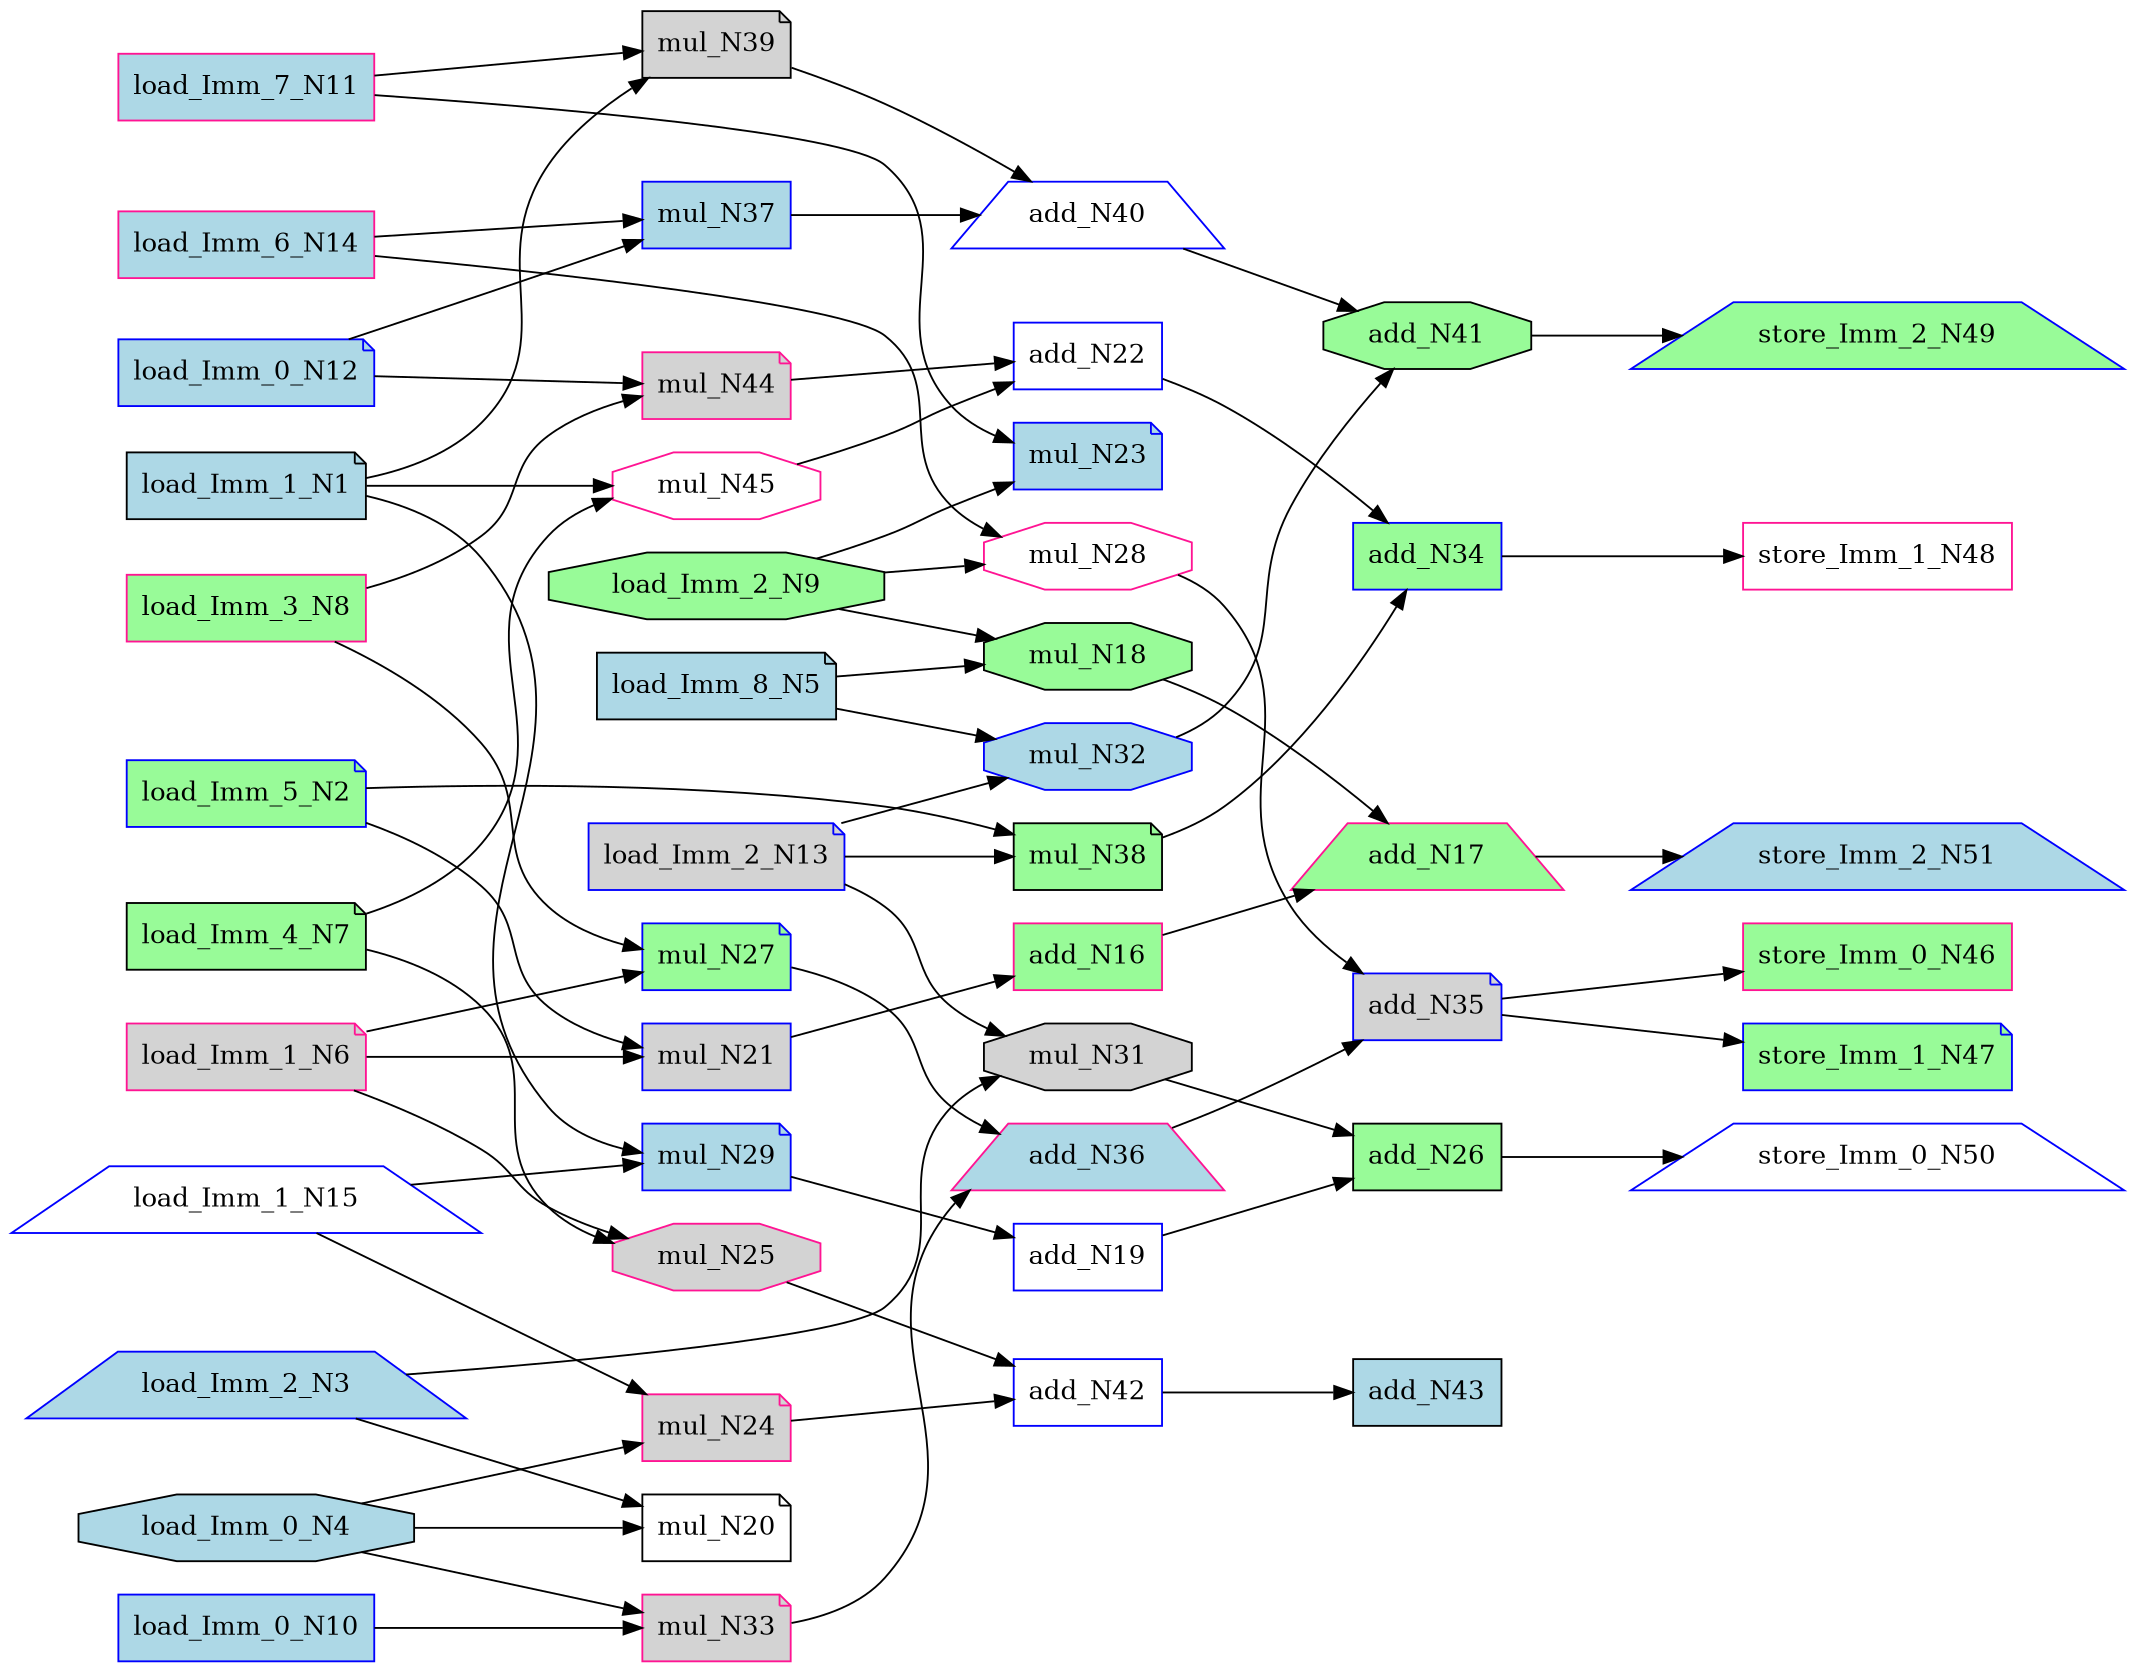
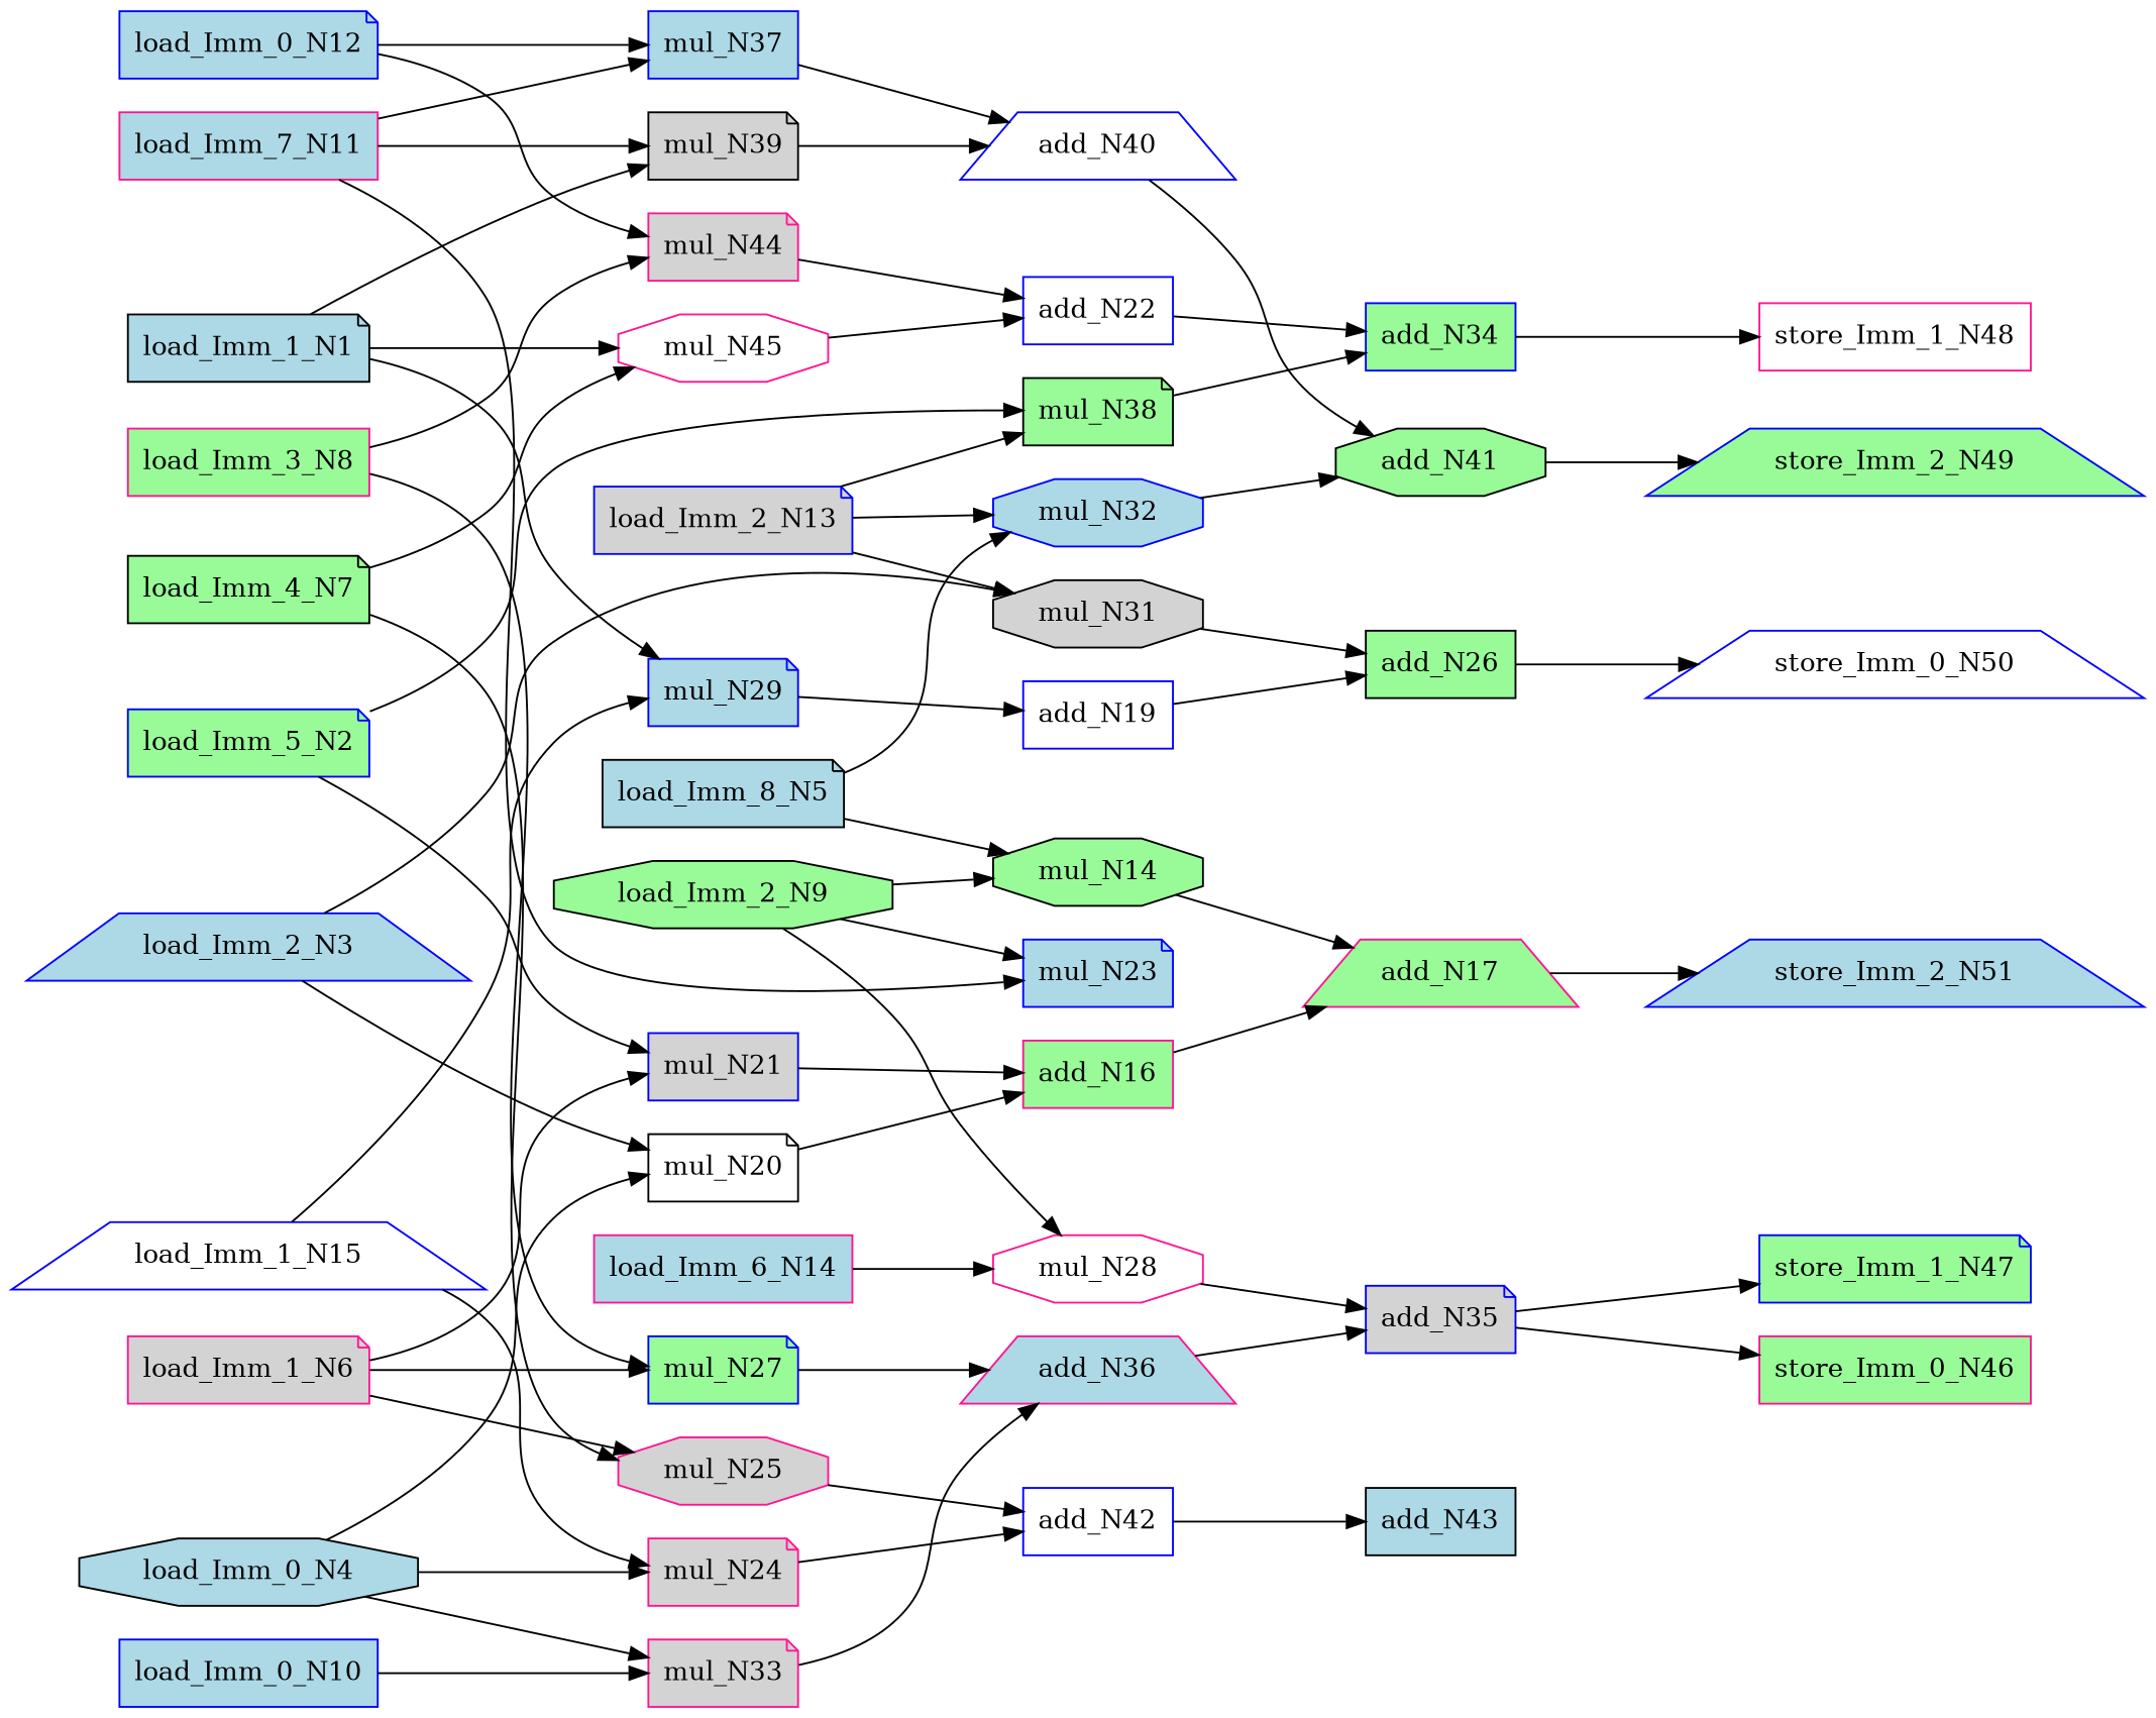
  digraph {
    rankdir=LR
    node [color=blue fillcolor=palegreen ntype=operation shape=note style=filled]
    n1 [label=store_Imm_2_N49 shape=trapezium]
    n2 [color=deeppink fillcolor=white label=store_Imm_1_N48 shape=box]
    n3 [color=black label=add_N41 shape=octagon]
    n4 [fillcolor=white label=add_N40 shape=trapezium]
    n5 [color=black fillcolor=lightblue label=add_N43 shape=box]
    n6 [label=store_Imm_1_N47]
    n7 [fillcolor=white label=add_N42 shape=box]
    n8 [color=deeppink fillcolor=white label=mul_N45 shape=octagon]
    n9 [fillcolor=white label=add_N22 shape=box]
    n10 [label=add_N34 shape=box]
    n11 [color=deeppink fillcolor=lightgrey label=mul_N44]
    n12 [color=deeppink label=store_Imm_0_N46 shape=box]
    n13 [fillcolor=lightblue label=mul_N29]
    n14 [fillcolor=white label=add_N19 shape=box]
    n15 [color=black label=add_N26 shape=box]
    n16 [color=deeppink fillcolor=white label=mul_N28 shape=octagon]
    n17 [fillcolor=lightgrey label=add_N35]
    n18 [fillcolor=lightblue label=mul_N23]
    n19 [fillcolor=lightgrey label=mul_N21 shape=box]
    n20 [color=deeppink label=add_N16 shape=box]
    n21 [color=deeppink label=add_N17 shape=trapezium]
    n22 [color=black fillcolor=white label=mul_N20]
    n23 [label=mul_N27]
    n24 [color=deeppink fillcolor=lightblue label=add_N36 shape=trapezium]
    n25 [fillcolor=white label=store_Imm_0_N50 shape=trapezium]
    n26 [color=deeppink fillcolor=lightgrey label=mul_N25 shape=octagon]
    n27 [color=deeppink fillcolor=lightgrey label=mul_N24]
    n28 [color=deeppink label=load_Imm_3_N8 shape=box]
    n29 [color=black label=load_Imm_2_N9 shape=octagon]
-   n30 [color=black label=mul_N18 shape=octagon]
+   n30 [color=black label=mul_N14 shape=octagon]
    n31 [color=black fillcolor=lightblue label=load_Imm_1_N1]
    n32 [color=black fillcolor=lightgrey label=mul_N39]
    n33 [label=load_Imm_5_N2]
    n34 [color=black label=mul_N38]
    n35 [fillcolor=lightblue label=load_Imm_2_N3 shape=trapezium]
    n36 [color=black fillcolor=lightgrey label=mul_N31 shape=octagon]
    n37 [color=black fillcolor=lightblue label=load_Imm_0_N4 shape=octagon]
    n38 [color=deeppink fillcolor=lightgrey label=mul_N33]
    n39 [color=black fillcolor=lightblue label=load_Imm_8_N5]
    n40 [fillcolor=lightblue label=mul_N32 shape=octagon]
    n41 [color=deeppink fillcolor=lightgrey label=load_Imm_1_N6]
    n42 [color=black label=load_Imm_4_N7]
    n43 [fillcolor=lightblue label=load_Imm_0_N12]
    n44 [fillcolor=lightblue label=mul_N37 shape=box]
    n45 [fillcolor=lightgrey label=load_Imm_2_N13]
    n46 [fillcolor=lightblue label=load_Imm_0_N10 shape=box]
    n47 [color=deeppink fillcolor=lightblue label=load_Imm_7_N11 shape=box]
    n48 [fillcolor=lightblue label=store_Imm_2_N51 shape=trapezium]
    n49 [color=deeppink fillcolor=lightblue label=load_Imm_6_N14 shape=box]
    n50 [fillcolor=white label=load_Imm_1_N15 shape=trapezium]
    n3 -> n1
    n4 -> n3
    n7 -> n5
    n8 -> n9
    n9 -> n10
    n10 -> n2
    n11 -> n9
    n13 -> n14
    n14 -> n15
    n15 -> n25
    n16 -> n17
    n17 -> n6
    n17 -> n12
    n19 -> n20
    n20 -> n21
    n21 -> n48
+   n22 -> n20
    n23 -> n24
    n24 -> n17
    n26 -> n7
    n27 -> n7
    n28 -> n11
    n28 -> n23
    n29 -> n16
    n29 -> n18
    n29 -> n30
    n30 -> n21
    n31 -> n8
    n31 -> n13
    n31 -> n32
    n32 -> n4
    n33 -> n19
    n33 -> n34
    n34 -> n10
    n35 -> n22
    n35 -> n36
    n36 -> n15
    n37 -> n22
    n37 -> n27
    n37 -> n38
    n38 -> n24
    n39 -> n30
    n39 -> n40
    n40 -> n3
    n41 -> n19
    n41 -> n23
    n41 -> n26
    n42 -> n8
    n42 -> n26
    n43 -> n11
    n43 -> n44
    n44 -> n4
    n45 -> n34
    n45 -> n36
    n45 -> n40
    n46 -> n38
    n47 -> n18
    n47 -> n32
    n49 -> n16
-   n49 -> n44
+   n47 -> n44
    n50 -> n13
    n50 -> n27
  }
